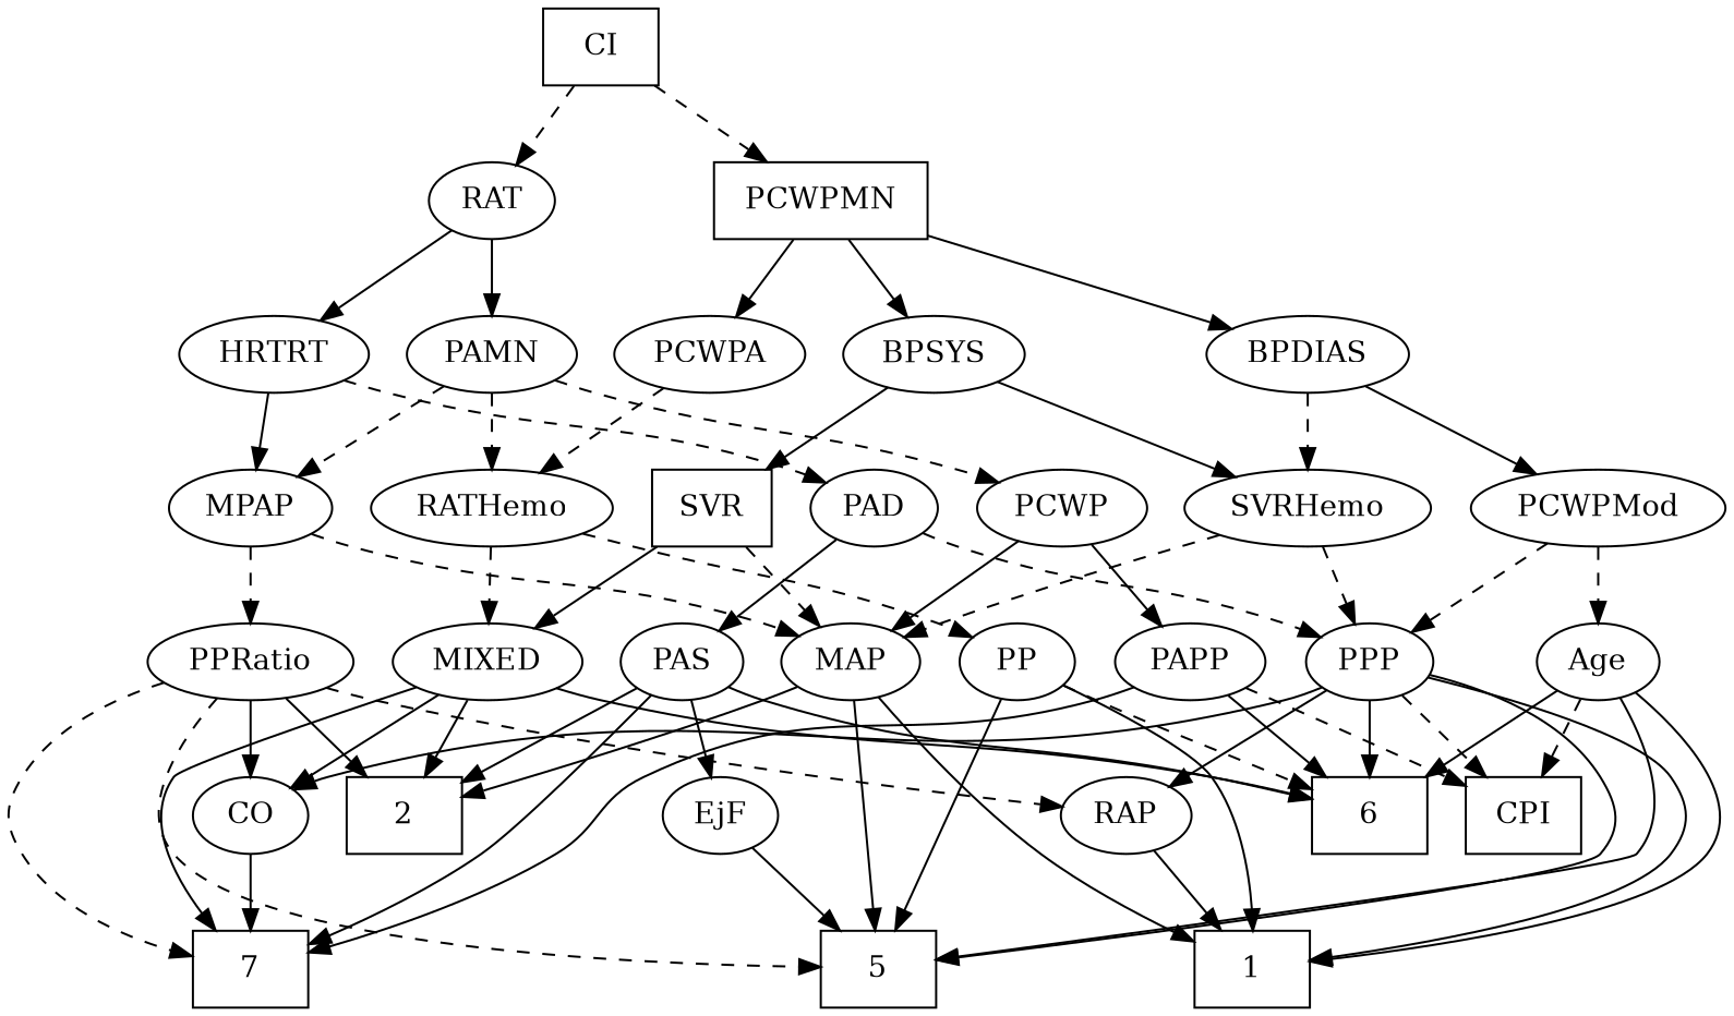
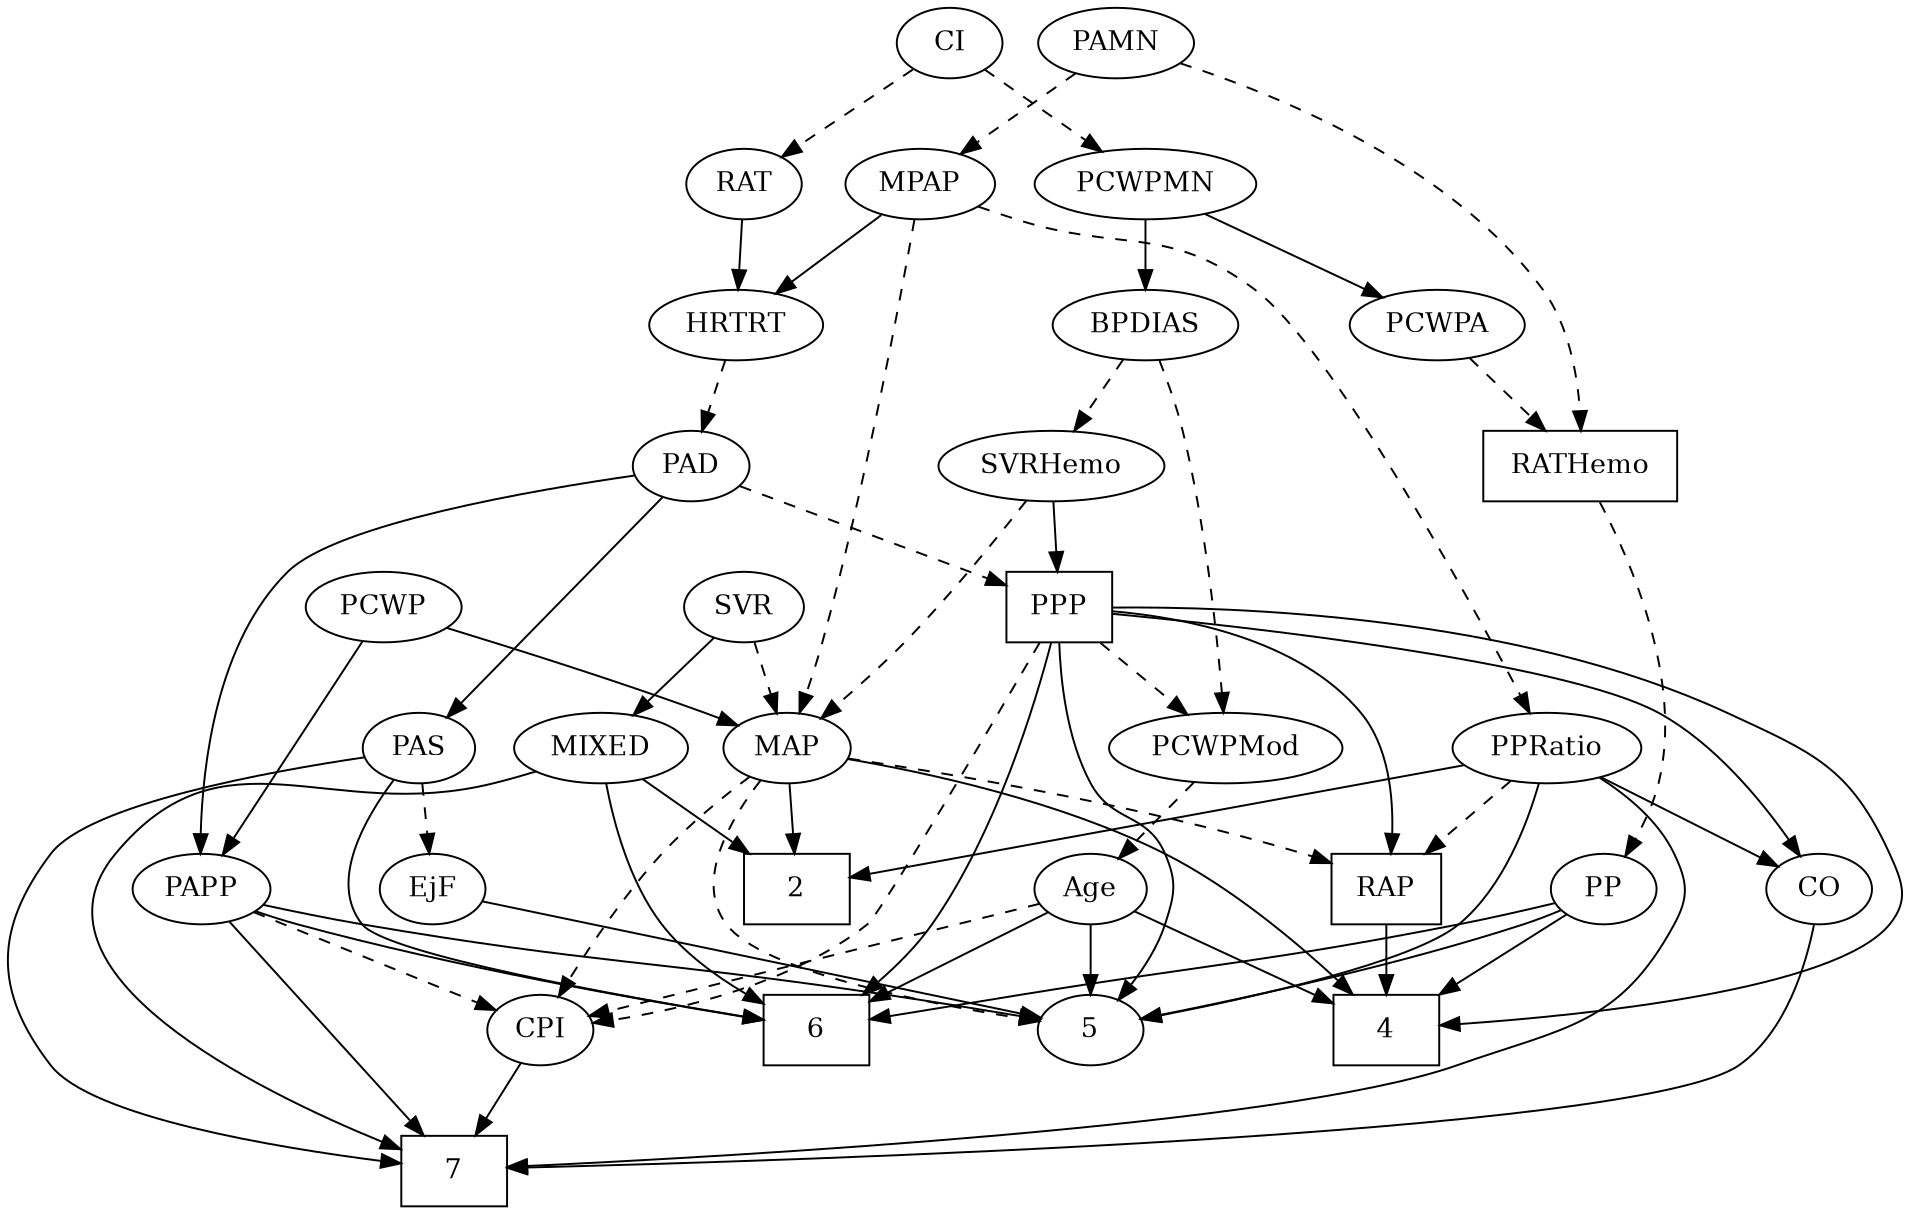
  strict digraph {
    edge [style=solid]
    n1 [height=0.5 label=7 shape=box width=0.75]
    2 [height=0.5 shape=box width=0.75]
    n3 [height=0.5 label=6 shape=box width=0.75]
-   4 [height=0.5 shape=box width=0.75 label=1]
-   5 [height=0.5 shape=box width=0.75]
+   4 [height=0.5 shape=box width=0.75]
+   5 [height=0.5 shape=ellipse width=0.75]
    Age [height=0.5 width=0.75]
-   CPI [height=0.5 width=0.75 shape=box]
+   CPI [height=0.5 width=0.75]
    CO [height=0.5 width=0.75]
    EjF [height=0.5 width=0.75]
-   RAP [height=0.5 width=0.77632]
+   RAP [height=0.5 width=0.77632 shape=box]
    MIXED [height=0.5 width=1.1193]
    MPAP [height=0.5 width=0.97491]
    MAP [height=0.5 width=0.84854]
    PPRatio [height=0.5 width=1.1013]
-   BPSYS [height=0.5 width=1.0471]
-   SVR [height=0.5 width=0.77632 shape=box]
+   SVR [height=0.5 width=0.77632]
    SVRHemo [height=0.5 width=1.3902]
-   PPP [height=0.5 width=0.75]
+   PPP [height=0.5 width=0.75 shape=box]
    PAD [height=0.5 width=0.79437]
    PAS [height=0.5 width=0.75]
    PAPP [height=0.5 width=0.88464]
    PAMN [height=0.5 width=1.011]
-   RATHemo [height=0.5 width=1.3721]
+   RATHemo [height=0.5 width=1.3721 shape=box]
    PCWP [height=0.5 width=0.97491]
    PP [height=0.5 width=0.75]
    RAT [height=0.5 width=0.75827]
    HRTRT [height=0.5 width=1.1013]
    PCWPMod [height=0.5 width=1.4443]
    PCWPA [height=0.5 width=1.1555]
-   PCWPMN [height=0.5 width=1.3902 shape=box]
+   PCWPMN [height=0.5 width=1.3902]
    BPDIAS [height=0.5 width=1.1735]
-   CI [height=0.5 width=0.75 shape=box]
+   CI [height=0.5 width=0.75]
    Age -> n3
    Age -> 4
    Age -> 5
    Age -> CPI [style=dashed]
+   CPI -> n1
    CO -> n1
    EjF -> 5
    RAP -> 4
    MIXED -> n1
    MIXED -> 2
    MIXED -> n3
-   MIXED -> CO
    MPAP -> MAP [style=dashed]
    MPAP -> PPRatio [style=dashed]
    MAP -> 2
    MAP -> 4
-   MAP -> 5
-   PPRatio -> n1 [style=dashed]
+   MAP -> 5 [style=dashed]
+   MAP -> CPI [style=dashed]
+   MAP -> RAP [style=dashed]
+   PPRatio -> n1
    PPRatio -> 2
-   PPRatio -> 5 [style=dashed]
+   PPRatio -> 5
    PPRatio -> CO
    PPRatio -> RAP [style=dashed]
-   BPSYS -> SVR
-   BPSYS -> SVRHemo
    SVR -> MIXED
    SVR -> MAP [style=dashed]
    SVRHemo -> MAP [style=dashed]
-   SVRHemo -> PPP [style=dashed]
+   SVRHemo -> PPP
    PPP -> n3
    PPP -> 4
    PPP -> 5
    PPP -> CPI [style=dashed]
    PPP -> CO
    PPP -> RAP
    PAD -> PPP [style=dashed]
    PAD -> PAS
+   PAD -> PAPP
    PAS -> n1
-   PAS -> 2
    PAS -> n3
-   PAS -> EjF
+   PAS -> EjF [style=dashed]
    PAPP -> n1
    PAPP -> n3
+   PAPP -> 5
    PAPP -> CPI [style=dashed]
    PAMN -> MPAP [style=dashed]
    PAMN -> RATHemo [style=dashed]
-   PAMN -> PCWP [style=dashed]
-   RATHemo -> MIXED [style=dashed]
    RATHemo -> PP [style=dashed]
    PCWP -> MAP
    PCWP -> PAPP
-   PP -> n3 [style=dashed]
+   PP -> n3
    PP -> 4
    PP -> 5
-   RAT -> PAMN
    RAT -> HRTRT
-   HRTRT -> MPAP
+   MPAP -> HRTRT
    HRTRT -> PAD [style=dashed]
    PCWPMod -> Age [style=dashed]
-   PCWPMod -> PPP [style=dashed]
+   PPP -> PCWPMod [style=dashed]
    PCWPA -> RATHemo [style=dashed]
-   PCWPMN -> BPSYS
    PCWPMN -> PCWPA
    PCWPMN -> BPDIAS
    BPDIAS -> SVRHemo [style=dashed]
-   BPDIAS -> PCWPMod
+   BPDIAS -> PCWPMod [style=dashed]
    CI -> RAT [style=dashed]
    CI -> PCWPMN [style=dashed]
  }
